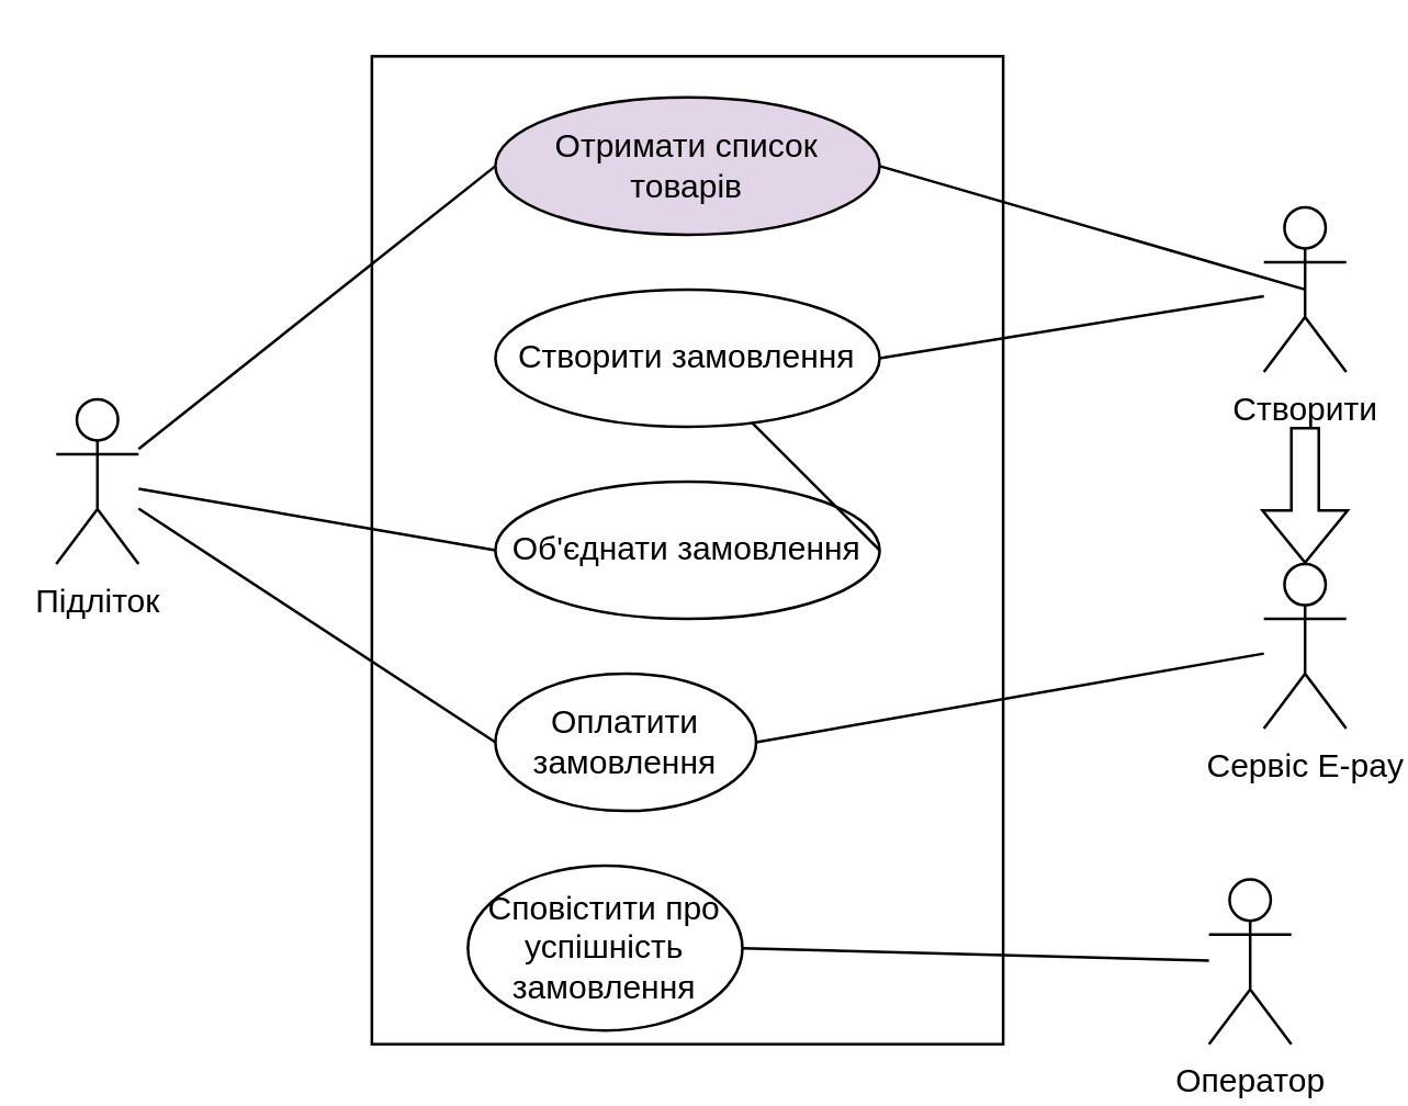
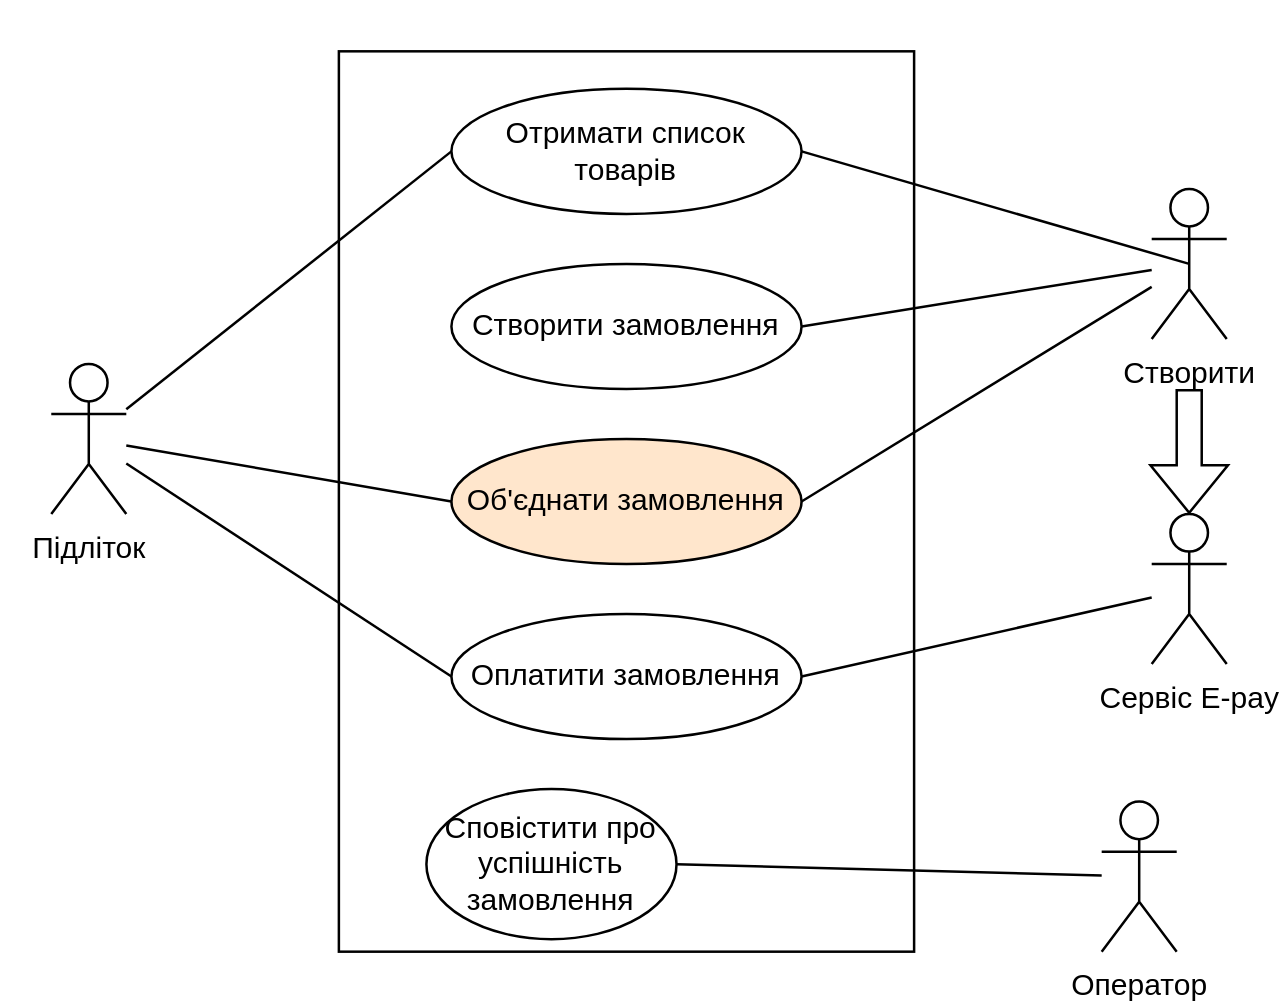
  <mxCell id="0" />
  <mxCell id="1" parent="0" />
  <mxCell id="2" style="edgeStyle=orthogonalEdgeStyle;rounded=0;orthogonalLoop=1;jettySize=auto;html=1;exitX=0.5;exitY=1;exitDx=0;exitDy=0;entryX=0.5;entryY=0;entryDx=0;entryDy=0;" parent="1" edge="1"><mxGeometry relative="1" as="geometry"><mxPoint x="360" y="350" as="sourcePoint" /></mxGeometry></mxCell>
  <mxCell id="3" value="Підліток&lt;br&gt;" style="shape=umlActor;verticalLabelPosition=bottom;verticalAlign=top;html=1;outlineConnect=0;" vertex="1" parent="1"><mxGeometry x="20" y="145" width="30" height="60" as="geometry" /></mxCell>
  <mxCell id="4" value="" style="rounded=0;whiteSpace=wrap;html=1;" vertex="1" parent="1"><mxGeometry x="135" y="20" width="230" height="360" as="geometry" /></mxCell>
- <mxCell id="5" value="Отримати список&lt;br&gt;товарів" style="ellipse;whiteSpace=wrap;html=1;fillColor=#e1d5e7;" vertex="1" parent="1"><mxGeometry x="180" y="35" width="140" height="50" as="geometry" /></mxCell>
+ <mxCell id="5" value="Отримати список&lt;br&gt;товарів" style="ellipse;whiteSpace=wrap;html=1;" vertex="1" parent="1"><mxGeometry x="180" y="35" width="140" height="50" as="geometry" /></mxCell>
  <mxCell id="6" value="Створити замовлення" style="ellipse;whiteSpace=wrap;html=1;" vertex="1" parent="1"><mxGeometry x="180" y="105" width="140" height="50" as="geometry" /></mxCell>
- <mxCell id="7" value="Об'єднати замовлення" style="ellipse;whiteSpace=wrap;html=1;" vertex="1" parent="1"><mxGeometry x="180" y="175" width="140" height="50" as="geometry" /></mxCell>
- <mxCell id="8" value="Оплатити замовлення" style="ellipse;whiteSpace=wrap;html=1;" vertex="1" parent="1"><mxGeometry x="180" y="245" width="95" height="50" as="geometry" /></mxCell>
+ <mxCell id="7" value="Об'єднати замовлення" style="ellipse;whiteSpace=wrap;html=1;fillColor=#ffe6cc;" vertex="1" parent="1"><mxGeometry x="180" y="175" width="140" height="50" as="geometry" /></mxCell>
+ <mxCell id="8" value="Оплатити замовлення" style="ellipse;whiteSpace=wrap;html=1;" vertex="1" parent="1"><mxGeometry x="180" y="245" width="140" height="50" as="geometry" /></mxCell>
  <mxCell id="9" value="Сповістити про&lt;br&gt;успішність замовлення" style="ellipse;whiteSpace=wrap;html=1;" vertex="1" parent="1"><mxGeometry x="170" y="315" width="100" height="60" as="geometry" /></mxCell>
  <mxCell id="10" value="" style="endArrow=none;html=1;rounded=0;entryX=0;entryY=0.5;entryDx=0;entryDy=0;" edge="1" parent="1" source="3" target="5"><mxGeometry width="50" height="50" relative="1" as="geometry"><mxPoint x="280" y="275" as="sourcePoint" /><mxPoint x="330" y="225" as="targetPoint" /></mxGeometry></mxCell>
  <mxCell id="11" value="" style="endArrow=none;html=1;rounded=0;entryX=0;entryY=0.5;entryDx=0;entryDy=0;" edge="1" parent="1" source="3" target="7"><mxGeometry width="50" height="50" relative="1" as="geometry"><mxPoint x="280" y="275" as="sourcePoint" /><mxPoint x="330" y="225" as="targetPoint" /></mxGeometry></mxCell>
  <mxCell id="12" value="" style="endArrow=none;html=1;rounded=0;entryX=0;entryY=0.5;entryDx=0;entryDy=0;" edge="1" parent="1" source="3" target="8"><mxGeometry width="50" height="50" relative="1" as="geometry"><mxPoint x="280" y="275" as="sourcePoint" /><mxPoint x="330" y="225" as="targetPoint" /></mxGeometry></mxCell>
  <mxCell id="13" value="Сервіс E-pay&lt;br&gt;&amp;nbsp;" style="shape=umlActor;verticalLabelPosition=bottom;verticalAlign=top;html=1;outlineConnect=0;" vertex="1" parent="1"><mxGeometry x="460" y="205" width="30" height="60" as="geometry" /></mxCell>
  <mxCell id="14" value="Оператор" style="shape=umlActor;verticalLabelPosition=bottom;verticalAlign=top;html=1;outlineConnect=0;" vertex="1" parent="1"><mxGeometry x="440" y="320" width="30" height="60" as="geometry" /></mxCell>
  <mxCell id="15" value="" style="endArrow=none;html=1;rounded=0;exitX=1;exitY=0.5;exitDx=0;exitDy=0;" edge="1" parent="1" source="9" target="14"><mxGeometry width="50" height="50" relative="1" as="geometry"><mxPoint x="280" y="275" as="sourcePoint" /><mxPoint x="330" y="225" as="targetPoint" /></mxGeometry></mxCell>
  <mxCell id="16" value="Створити" style="shape=umlActor;verticalLabelPosition=bottom;verticalAlign=top;html=1;outlineConnect=0;" vertex="1" parent="1"><mxGeometry x="460" y="75" width="30" height="60" as="geometry" /></mxCell>
  <mxCell id="17" value="" style="shape=flexArrow;endArrow=classic;html=1;rounded=0;" edge="1" parent="1" target="13"><mxGeometry width="50" height="50" relative="1" as="geometry"><mxPoint x="475" y="155" as="sourcePoint" /><mxPoint x="480" y="155" as="targetPoint" /></mxGeometry></mxCell>
  <mxCell id="18" value="" style="endArrow=none;html=1;rounded=0;exitX=1;exitY=0.5;exitDx=0;exitDy=0;" edge="1" parent="1" source="8" target="13"><mxGeometry width="50" height="50" relative="1" as="geometry"><mxPoint x="280" y="275" as="sourcePoint" /><mxPoint x="330" y="225" as="targetPoint" /></mxGeometry></mxCell>
  <mxCell id="19" value="" style="endArrow=none;html=1;rounded=0;entryX=0.5;entryY=0.5;entryDx=0;entryDy=0;entryPerimeter=0;exitX=1;exitY=0.5;exitDx=0;exitDy=0;" edge="1" parent="1" source="5" target="16"><mxGeometry width="50" height="50" relative="1" as="geometry"><mxPoint x="280" y="275" as="sourcePoint" /><mxPoint x="330" y="225" as="targetPoint" /></mxGeometry></mxCell>
  <mxCell id="20" value="" style="endArrow=none;html=1;rounded=0;exitX=1;exitY=0.5;exitDx=0;exitDy=0;" edge="1" parent="1" source="6" target="16"><mxGeometry width="50" height="50" relative="1" as="geometry"><mxPoint x="280" y="275" as="sourcePoint" /><mxPoint x="330" y="225" as="targetPoint" /></mxGeometry></mxCell>
- <mxCell id="21" value="" style="endArrow=none;html=1;rounded=0;exitX=1;exitY=0.5;exitDx=0;exitDy=0;" edge="1" parent="1" source="7" target="6"><mxGeometry width="50" height="50" relative="1" as="geometry"><mxPoint x="280" y="275" as="sourcePoint" /><mxPoint x="330" y="225" as="targetPoint" /></mxGeometry></mxCell>
+ <mxCell id="21" value="" style="endArrow=none;html=1;rounded=0;exitX=1;exitY=0.5;exitDx=0;exitDy=0;" edge="1" parent="1" source="7" target="16"><mxGeometry width="50" height="50" relative="1" as="geometry"><mxPoint x="280" y="275" as="sourcePoint" /><mxPoint x="330" y="225" as="targetPoint" /></mxGeometry></mxCell>
